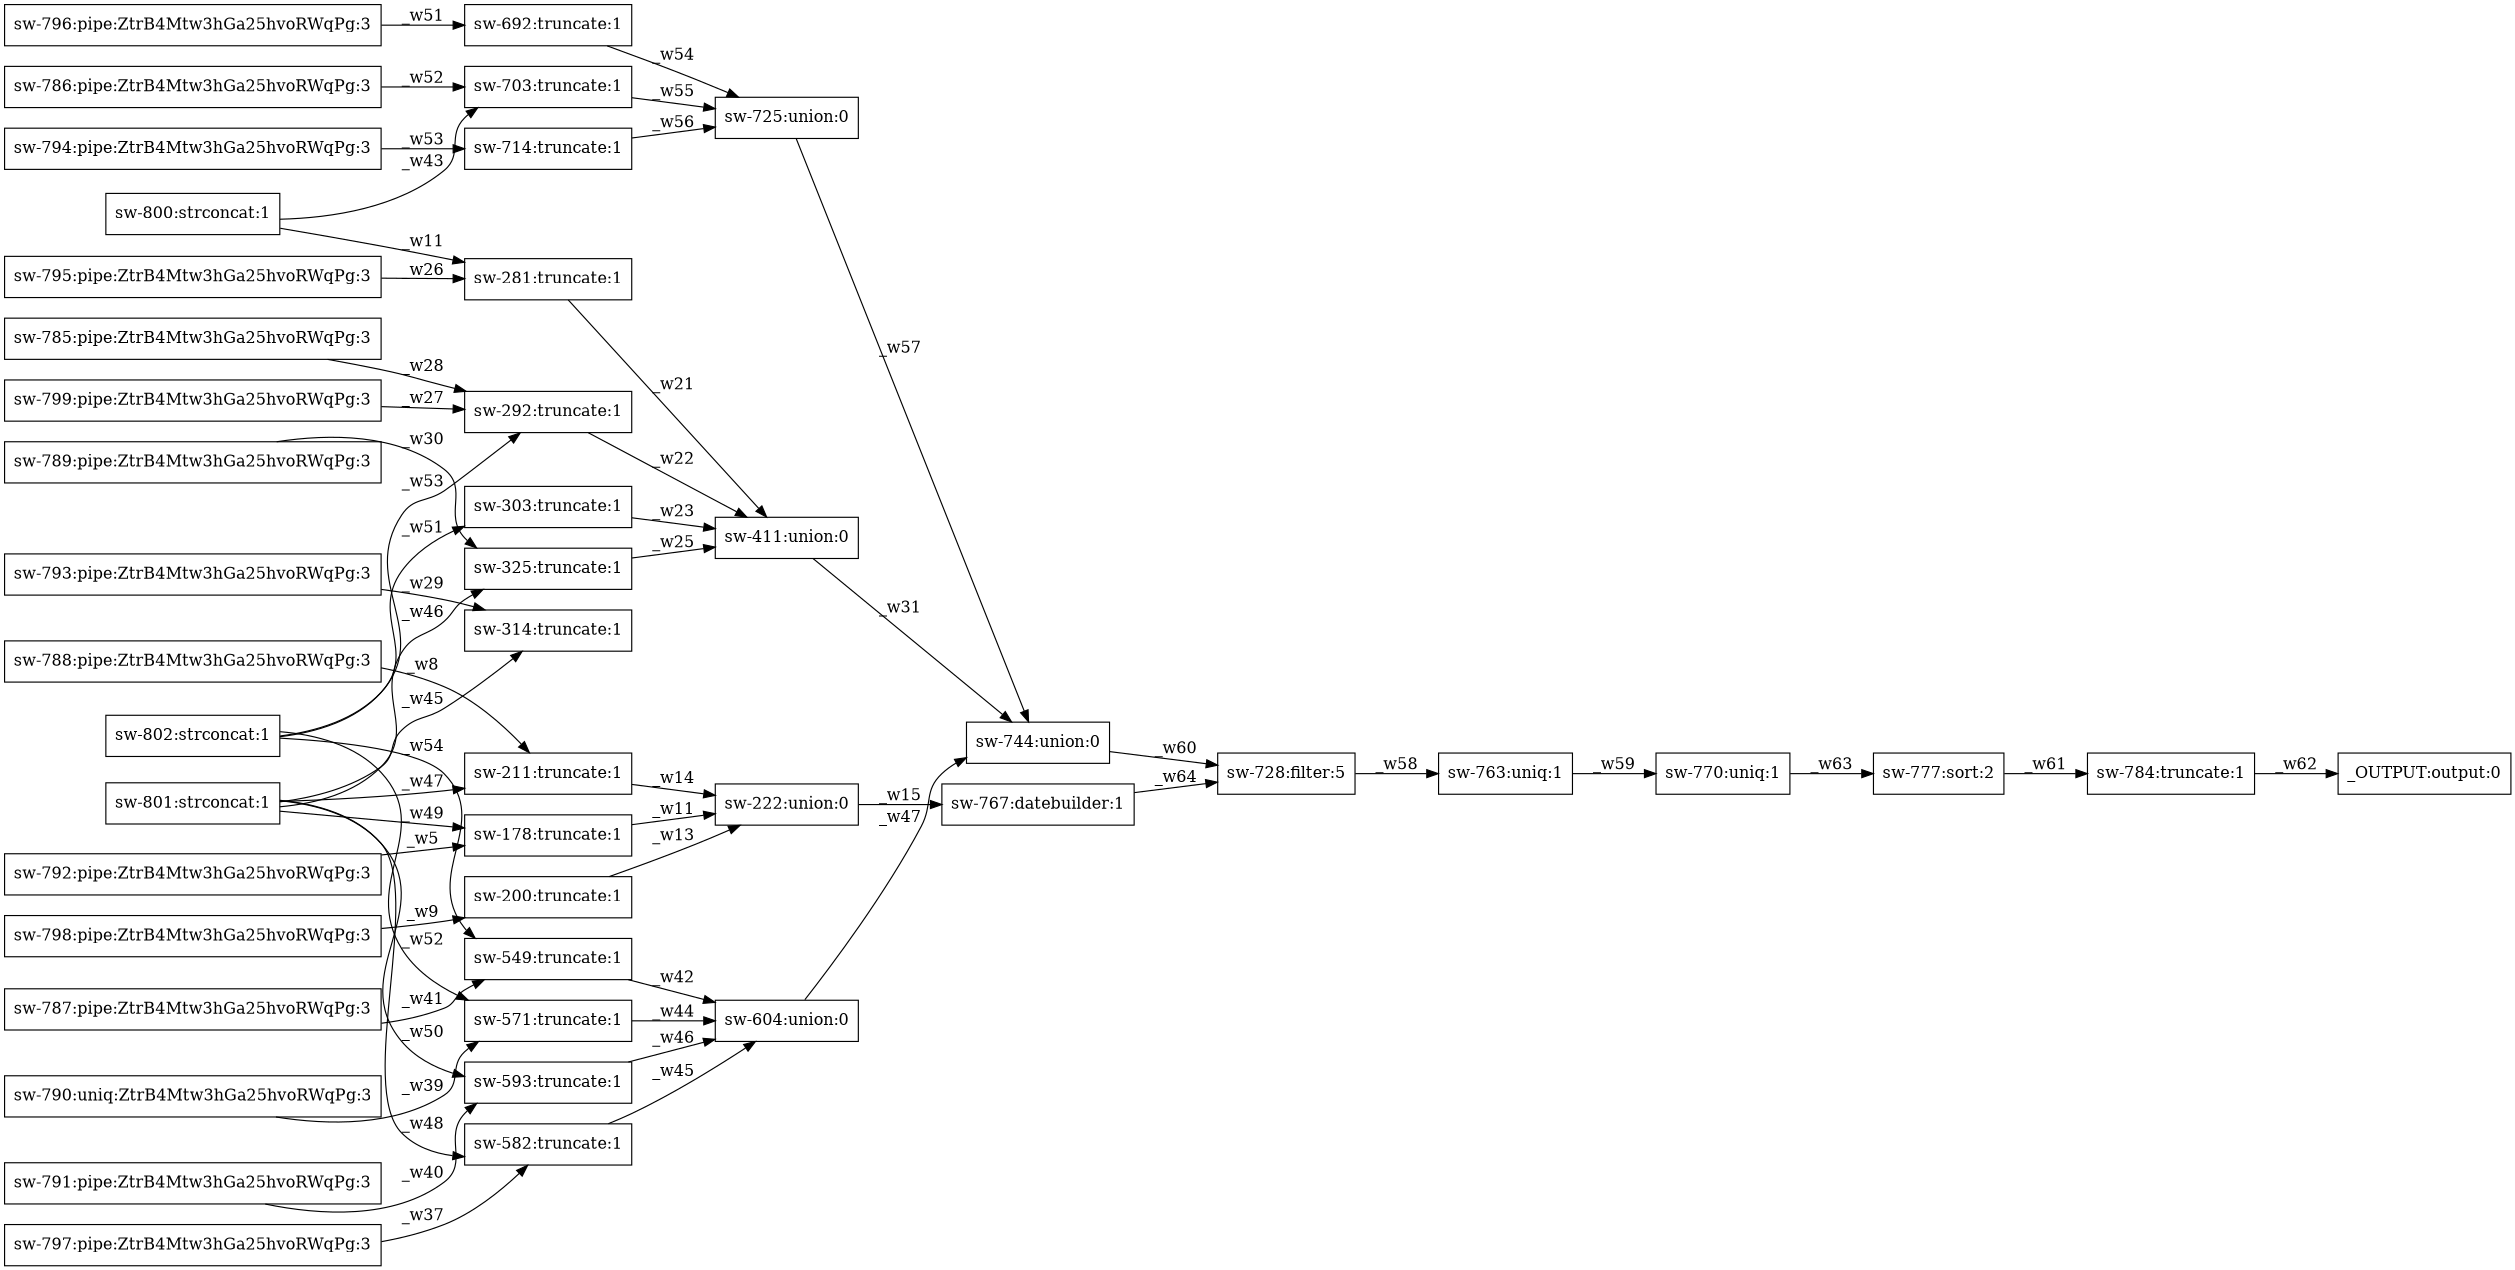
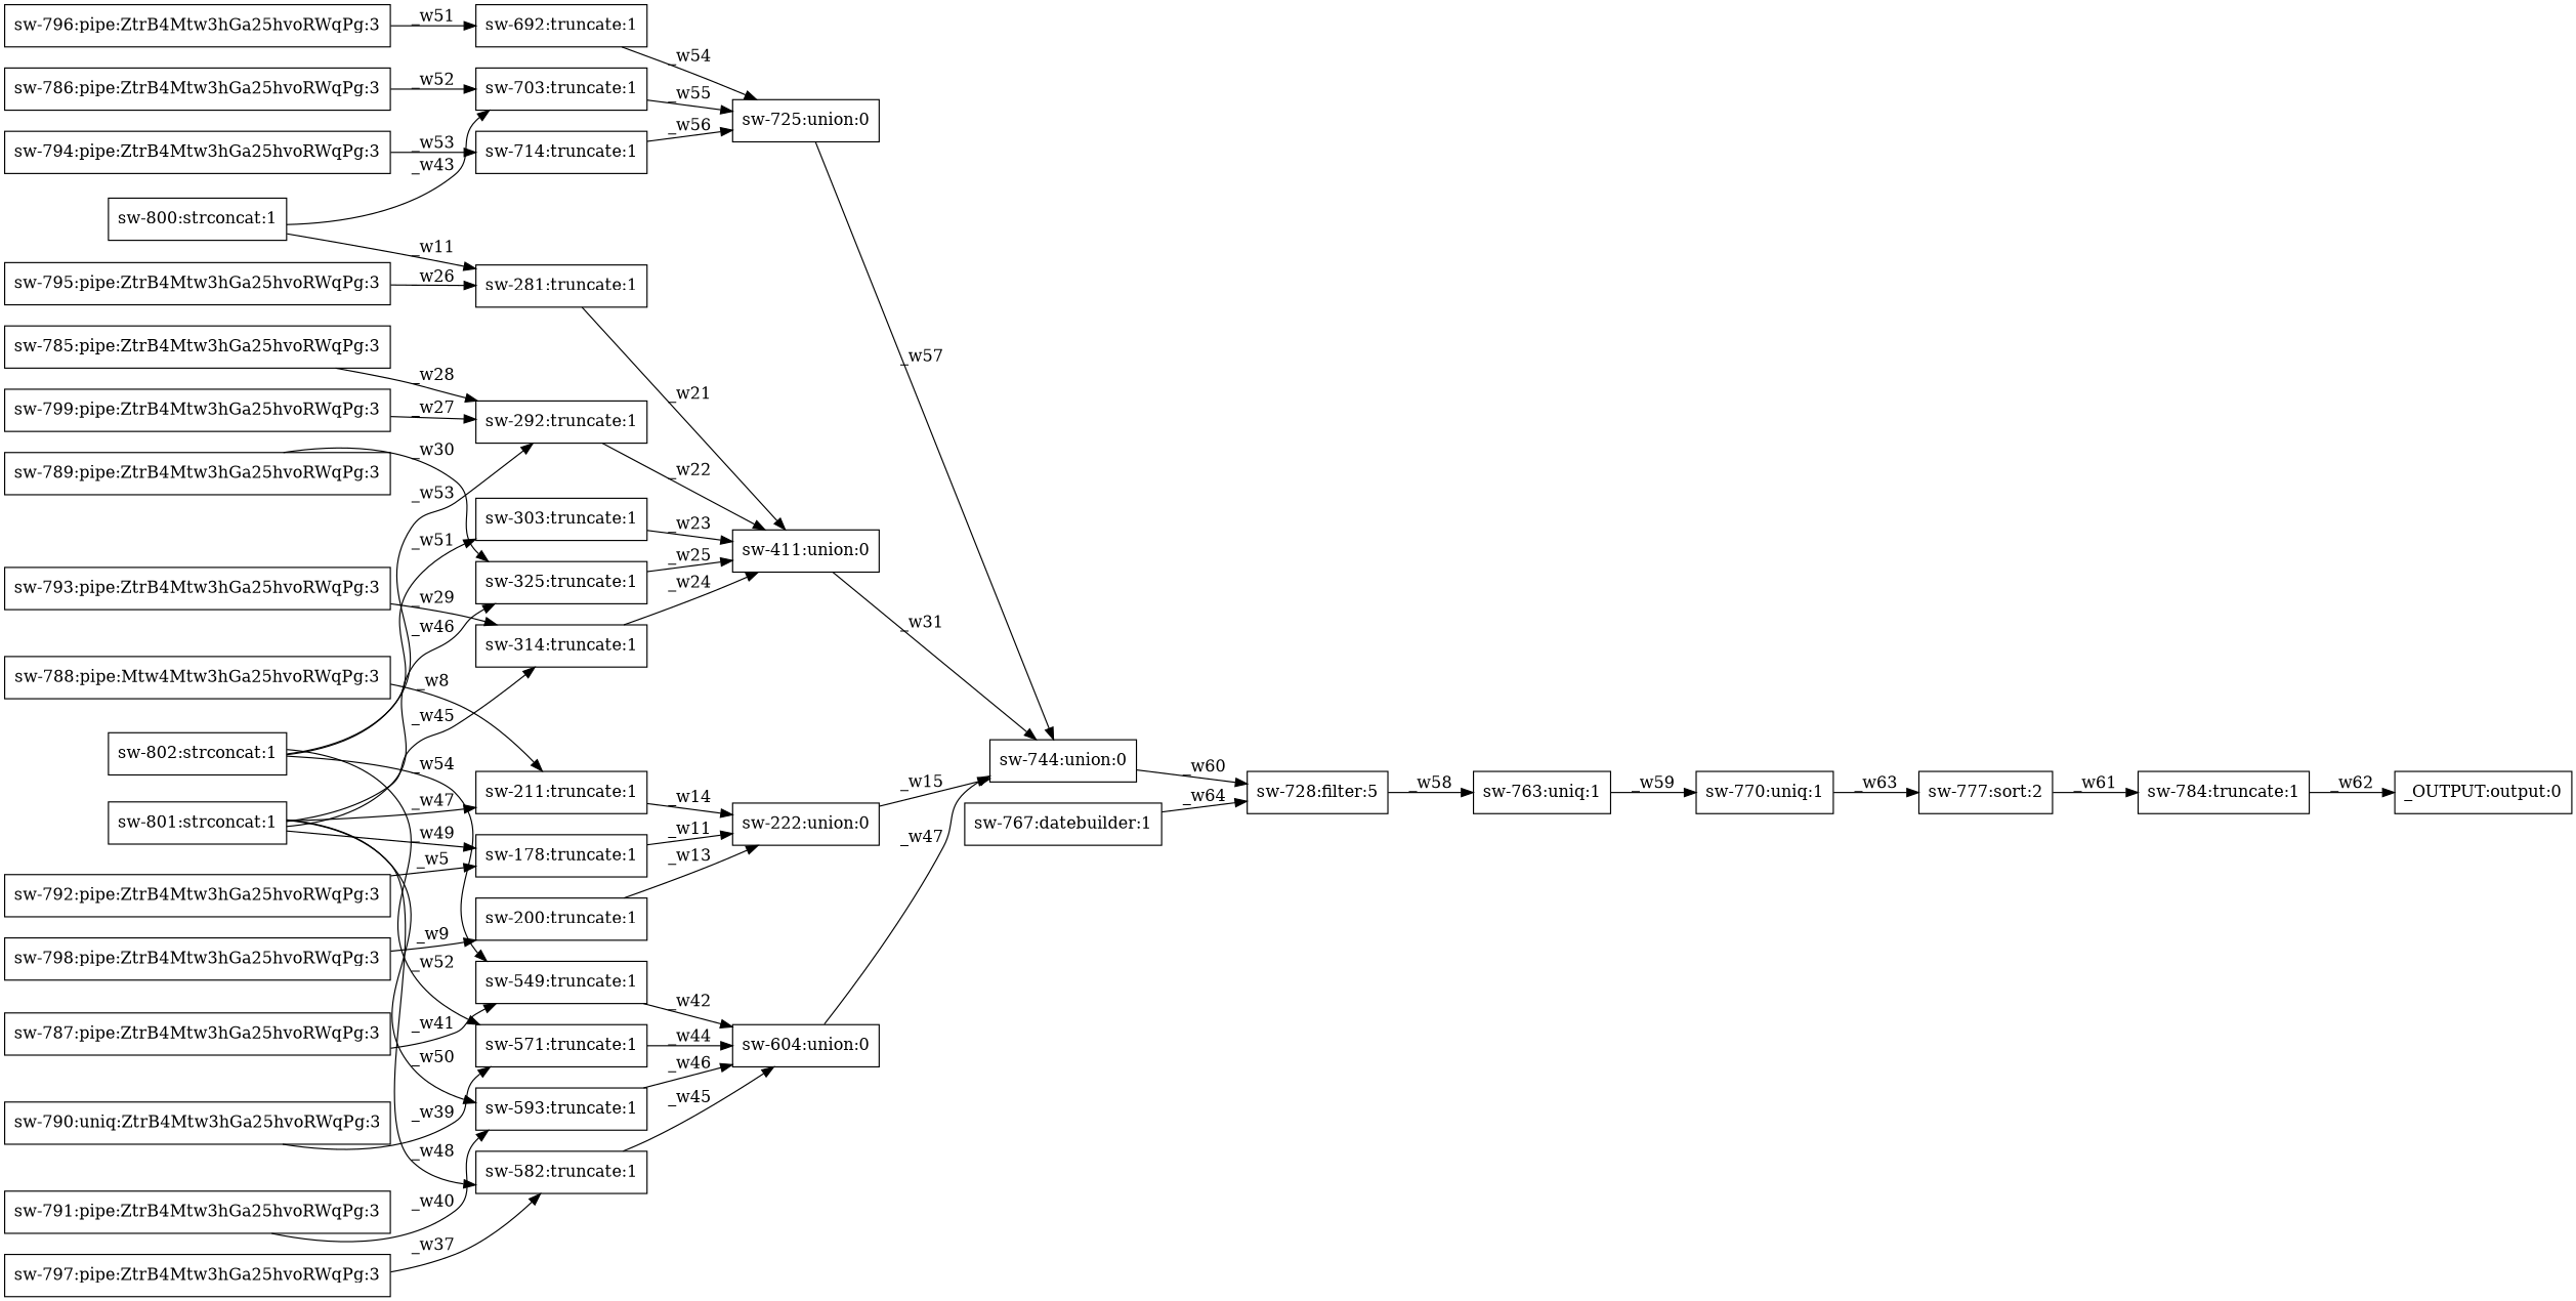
  digraph {
    rankdir=LR
    node [shape=box]
    n1 [label="sw-692:truncate:1"]
    n2 [label="sw-725:union:0"]
    n3 [label="sw-744:union:0"]
    n4 [label="sw-314:truncate:1"]
    n5 [label="sw-411:union:0"]
    n6 [label="sw-303:truncate:1"]
    n7 [label="sw-790:uniq:ZtrB4Mtw3hGa25hvoRWqPg:3"]
    n8 [label="sw-571:truncate:1"]
    n9 [label="sw-604:union:0"]
    n10 [label="sw-801:strconcat:1"]
    n11 [label="sw-325:truncate:1"]
    n12 [label="sw-211:truncate:1"]
    n13 [label="sw-582:truncate:1"]
    n14 [label="sw-178:truncate:1"]
    n15 [label="sw-593:truncate:1"]
    n16 [label="sw-222:union:0"]
    n17 [label="sw-786:pipe:ZtrB4Mtw3hGa25hvoRWqPg:3"]
    n18 [label="sw-703:truncate:1"]
    n19 [label="sw-770:uniq:1"]
    n20 [label="sw-777:sort:2"]
    n21 [label="sw-784:truncate:1"]
    n22 [label="sw-785:pipe:ZtrB4Mtw3hGa25hvoRWqPg:3"]
    n23 [label="sw-292:truncate:1"]
    n24 [label="sw-791:pipe:ZtrB4Mtw3hGa25hvoRWqPg:3"]
    n25 [label="sw-714:truncate:1"]
    n26 [label="_OUTPUT:output:0"]
    n27 [label="sw-802:strconcat:1"]
    n28 [label="sw-549:truncate:1"]
    n29 [label="sw-787:pipe:ZtrB4Mtw3hGa25hvoRWqPg:3"]
    n30 [label="sw-798:pipe:ZtrB4Mtw3hGa25hvoRWqPg:3"]
    n31 [label="sw-200:truncate:1"]
    n32 [label="sw-728:filter:5"]
    n33 [label="sw-793:pipe:ZtrB4Mtw3hGa25hvoRWqPg:3"]
    n34 [label="sw-799:pipe:ZtrB4Mtw3hGa25hvoRWqPg:3"]
-   n35 [label="sw-788:pipe:ZtrB4Mtw3hGa25hvoRWqPg:3"]
+   n35 [label="sw-788:pipe:Mtw4Mtw3hGa25hvoRWqPg:3"]
    n36 [label="sw-792:pipe:ZtrB4Mtw3hGa25hvoRWqPg:3"]
    n37 [label="sw-763:uniq:1"]
    n38 [label="sw-797:pipe:ZtrB4Mtw3hGa25hvoRWqPg:3"]
    n39 [label="sw-767:datebuilder:1"]
    n40 [label="sw-794:pipe:ZtrB4Mtw3hGa25hvoRWqPg:3"]
    n41 [label="sw-795:pipe:ZtrB4Mtw3hGa25hvoRWqPg:3"]
    n42 [label="sw-281:truncate:1"]
    n43 [label="sw-800:strconcat:1"]
    n44 [label="sw-789:pipe:ZtrB4Mtw3hGa25hvoRWqPg:3"]
    n45 [label="sw-796:pipe:ZtrB4Mtw3hGa25hvoRWqPg:3"]
    n1 -> n2 [label=_w54]
    n2 -> n3 [label=_w57]
    n3 -> n32 [label=_w60]
+   n4 -> n5 [label=_w24]
    n5 -> n3 [label=_w31]
    n6 -> n5 [label=_w23]
    n7 -> n8 [label=_w39]
    n8 -> n9 [label=_w44]
    n9 -> n3 [label=_w47]
    n10 -> n4 [label=_w45]
    n10 -> n11 [label=_w46]
    n10 -> n12 [label=_w47]
    n10 -> n13 [label=_w48]
    n10 -> n14 [label=_w49]
    n10 -> n15 [label=_w50]
    n11 -> n5 [label=_w25]
    n12 -> n16 [label=_w14]
    n13 -> n9 [label=_w45]
    n14 -> n16 [label=_w11]
    n15 -> n9 [label=_w46]
-   n16 -> n39 [label=_w15]
+   n16 -> n3 [label=_w15]
    n17 -> n18 [label=_w52]
    n18 -> n2 [label=_w55]
    n19 -> n20 [label=_w63]
    n20 -> n21 [label=_w61]
    n21 -> n26 [label=_w62]
    n22 -> n23 [label=_w28]
    n23 -> n5 [label=_w22]
    n24 -> n15 [label=_w40]
    n25 -> n2 [label=_w56]
    n27 -> n6 [label=_w51]
    n27 -> n8 [label=_w52]
    n27 -> n23 [label=_w53]
    n27 -> n28 [label=_w54]
    n28 -> n9 [label=_w42]
    n29 -> n28 [label=_w41]
    n30 -> n31 [label=_w9]
    n31 -> n16 [label=_w13]
    n32 -> n37 [label=_w58]
    n33 -> n4 [label=_w29]
    n34 -> n23 [label=_w27]
    n35 -> n12 [label=_w8]
    n36 -> n14 [label=_w5]
    n37 -> n19 [label=_w59]
    n38 -> n13 [label=_w37]
    n39 -> n32 [label=_w64]
    n40 -> n25 [label=_w53]
    n41 -> n42 [label=_w26]
    n42 -> n5 [label=_w21]
    n43 -> n18 [label=_w43]
    n43 -> n42 [label=_w11]
    n44 -> n11 [label=_w30]
    n45 -> n1 [label=_w51]
  }
